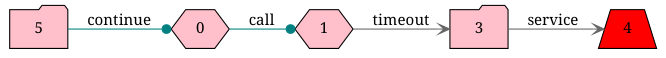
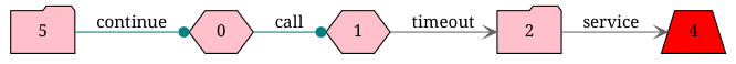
  digraph {
    fontname="Noto Serif"
    rankdir=LR
    node [fillcolor=pink fontname="Noto Serif" shape=hexagon style=filled]
    edge [arrowhead=dot color=teal fontname="Noto Serif"]
    0
    1
-   2 [shape=folder label=3]
+   2 [shape=folder]
    4 [fillcolor=red shape=trapezium]
    5 [shape=folder]
    0 -> 1 [label=call]
    1 -> 2 [arrowhead=vee color=gray40 label=timeout]
    2 -> 4 [arrowhead=vee color=gray40 label=service]
    5 -> 0 [label=continue]
  }
